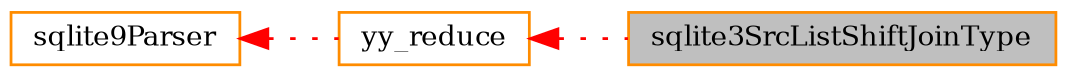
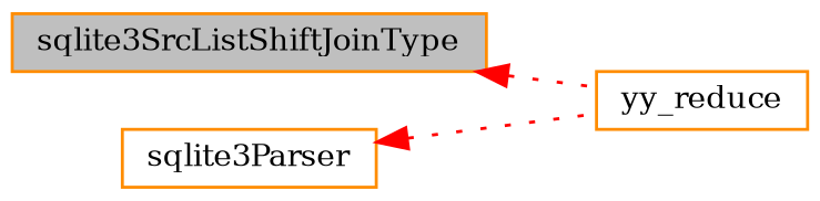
  digraph {
    fontname="DejaVu Serif"
    rankdir=LR
    node [color=darkorange fillcolor=white fontname="DejaVu Serif" fontsize=10 shape=record style=filled]
    edge [color=red dir=back fontname="DejaVu Serif" fontsize=10 labelfontname=FreeSans labelfontsize=10 style=dotted]
    n1 [fillcolor=grey75 fontcolor=black height=0.2 label=sqlite3SrcListShiftJoinType width=0.4]
    n2 [height=0.2 label=yy_reduce width=0.4]
-   n3 [height=0.2 label=sqlite9Parser width=0.4]
-   n2 -> n1
+   n3 [height=0.2 label=sqlite3Parser width=0.4]
+   n1 -> n2
    n3 -> n2
  }
